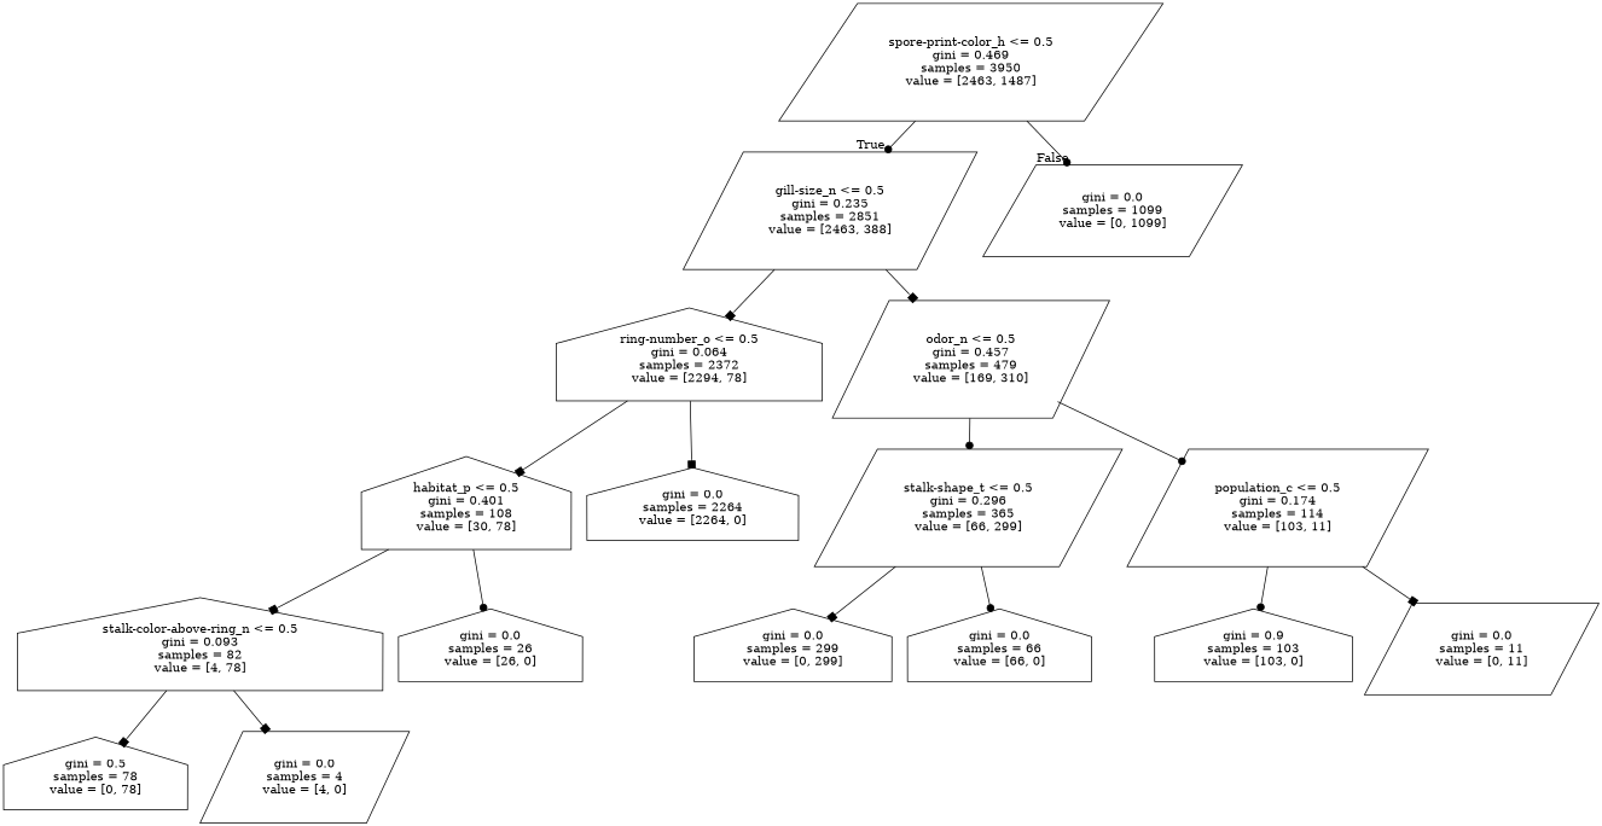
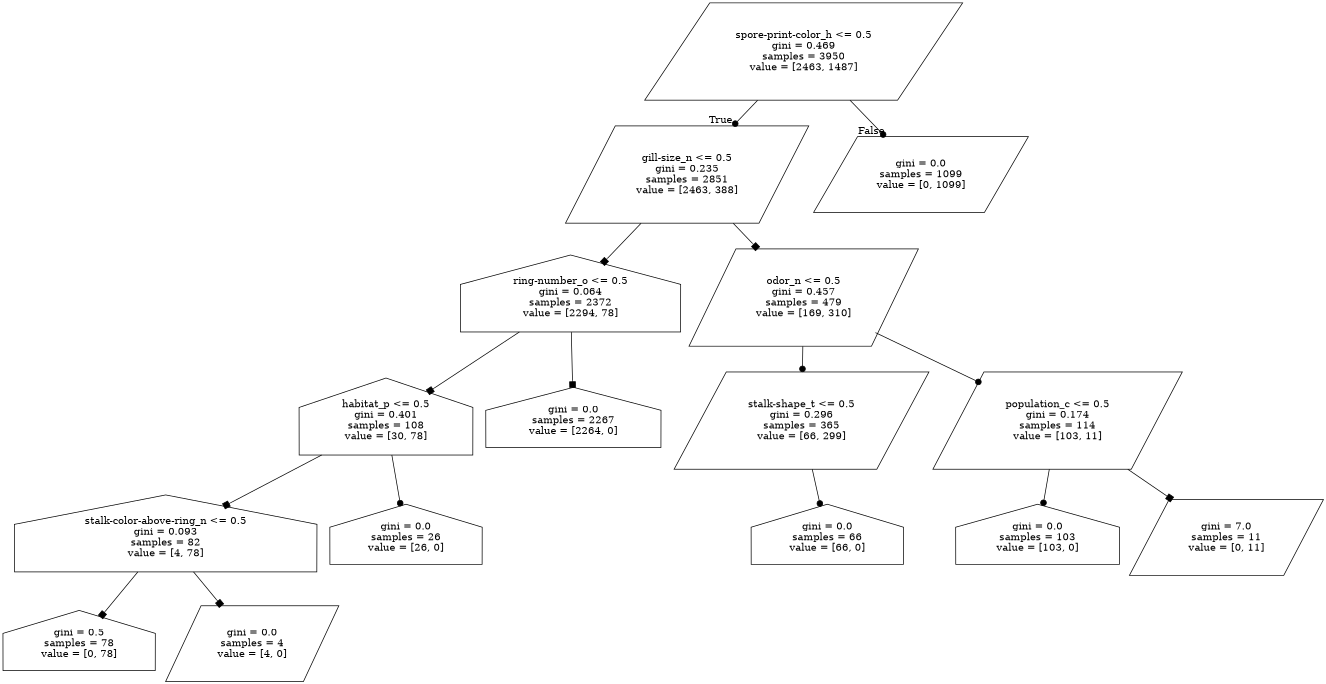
  digraph {
    fontname="DejaVu Serif"
    node [fontname="DejaVu Serif" shape=house]
    edge [arrowhead=box fontname="DejaVu Serif"]
    n1 [label="spore-print-color_h <= 0.5\ngini = 0.469\nsamples = 3950\nvalue = [2463, 1487]" shape=parallelogram]
    n2 [label="gill-size_n <= 0.5\ngini = 0.235\nsamples = 2851\nvalue = [2463, 388]" shape=parallelogram]
    n3 [label="gini = 0.0\nsamples = 1099\nvalue = [0, 1099]" shape=parallelogram]
    n4 [label="ring-number_o <= 0.5\ngini = 0.064\nsamples = 2372\nvalue = [2294, 78]"]
    n5 [label="odor_n <= 0.5\ngini = 0.457\nsamples = 479\nvalue = [169, 310]" shape=parallelogram]
    n6 [label="habitat_p <= 0.5\ngini = 0.401\nsamples = 108\nvalue = [30, 78]"]
-   n7 [label="gini = 0.0\nsamples = 2264\nvalue = [2264, 0]"]
+   n7 [label="gini = 0.0\nsamples = 2267\nvalue = [2264, 0]"]
    n8 [label="stalk-shape_t <= 0.5\ngini = 0.296\nsamples = 365\nvalue = [66, 299]" shape=parallelogram]
    n9 [label="population_c <= 0.5\ngini = 0.174\nsamples = 114\nvalue = [103, 11]" shape=parallelogram]
    n10 [label="stalk-color-above-ring_n <= 0.5\ngini = 0.093\nsamples = 82\nvalue = [4, 78]"]
    n11 [label="gini = 0.0\nsamples = 26\nvalue = [26, 0]"]
    n12 [label="gini = 0.5\nsamples = 78\nvalue = [0, 78]"]
    n13 [label="gini = 0.0\nsamples = 4\nvalue = [4, 0]" shape=parallelogram]
-   n14 [label="gini = 0.0\nsamples = 299\nvalue = [0, 299]"]
    n15 [label="gini = 0.0\nsamples = 66\nvalue = [66, 0]"]
-   n16 [label="gini = 0.9\nsamples = 103\nvalue = [103, 0]"]
-   n17 [label="gini = 0.0\nsamples = 11\nvalue = [0, 11]" shape=parallelogram]
+   n16 [label="gini = 0.0\nsamples = 103\nvalue = [103, 0]"]
+   n17 [label="gini = 7.0\nsamples = 11\nvalue = [0, 11]" shape=parallelogram]
    n1 -> n2 [arrowhead=dot headlabel=True labelangle=45 labeldistance=2.5]
    n1 -> n3 [arrowhead=dot headlabel=False labelangle=-45 labeldistance=2.5]
    n2 -> n4
    n2 -> n5
    n4 -> n6
    n4 -> n7
    n5 -> n8 [arrowhead=dot]
    n5 -> n9 [arrowhead=dot]
    n6 -> n10
    n6 -> n11 [arrowhead=dot]
-   n8 -> n14
    n8 -> n15 [arrowhead=dot]
    n9 -> n16 [arrowhead=dot]
    n9 -> n17
    n10 -> n12
    n10 -> n13
  }
